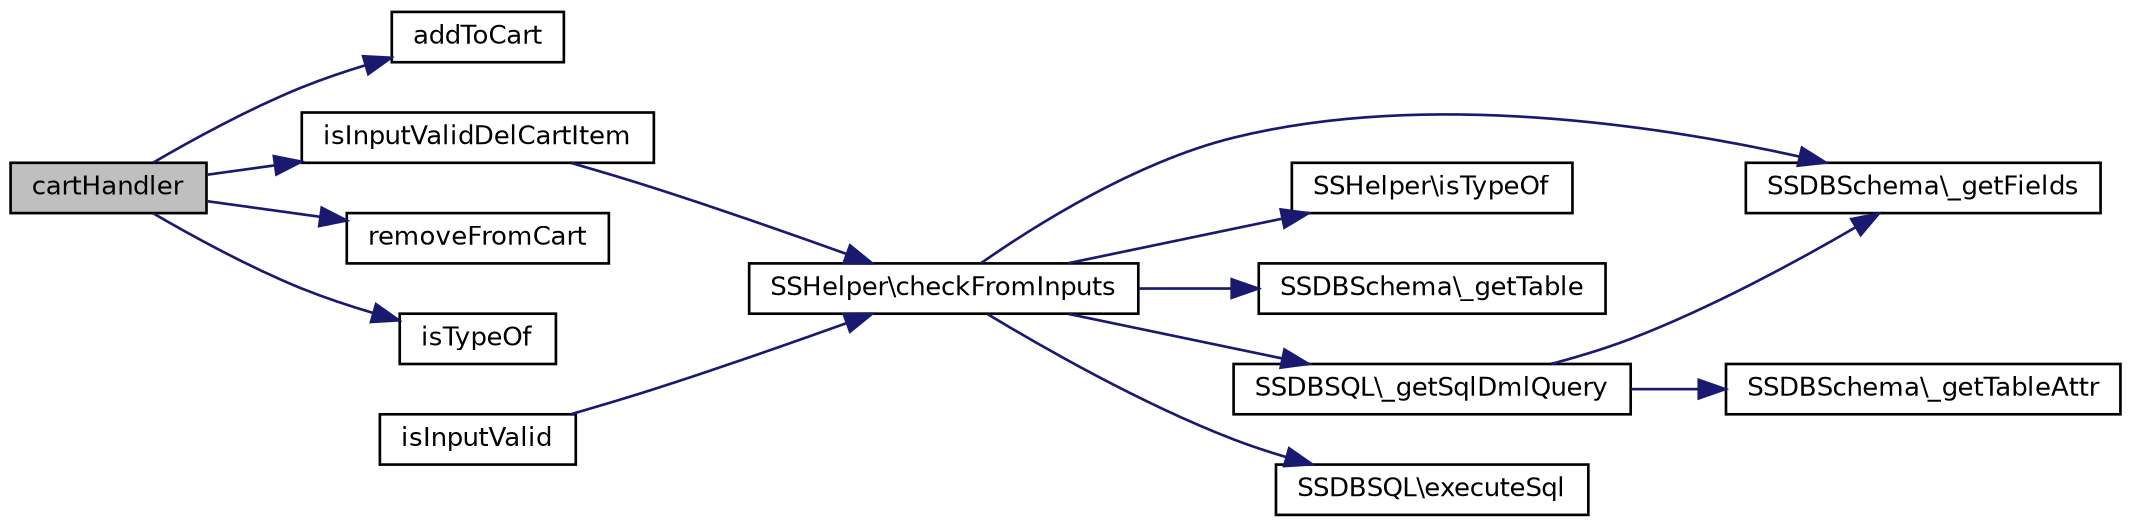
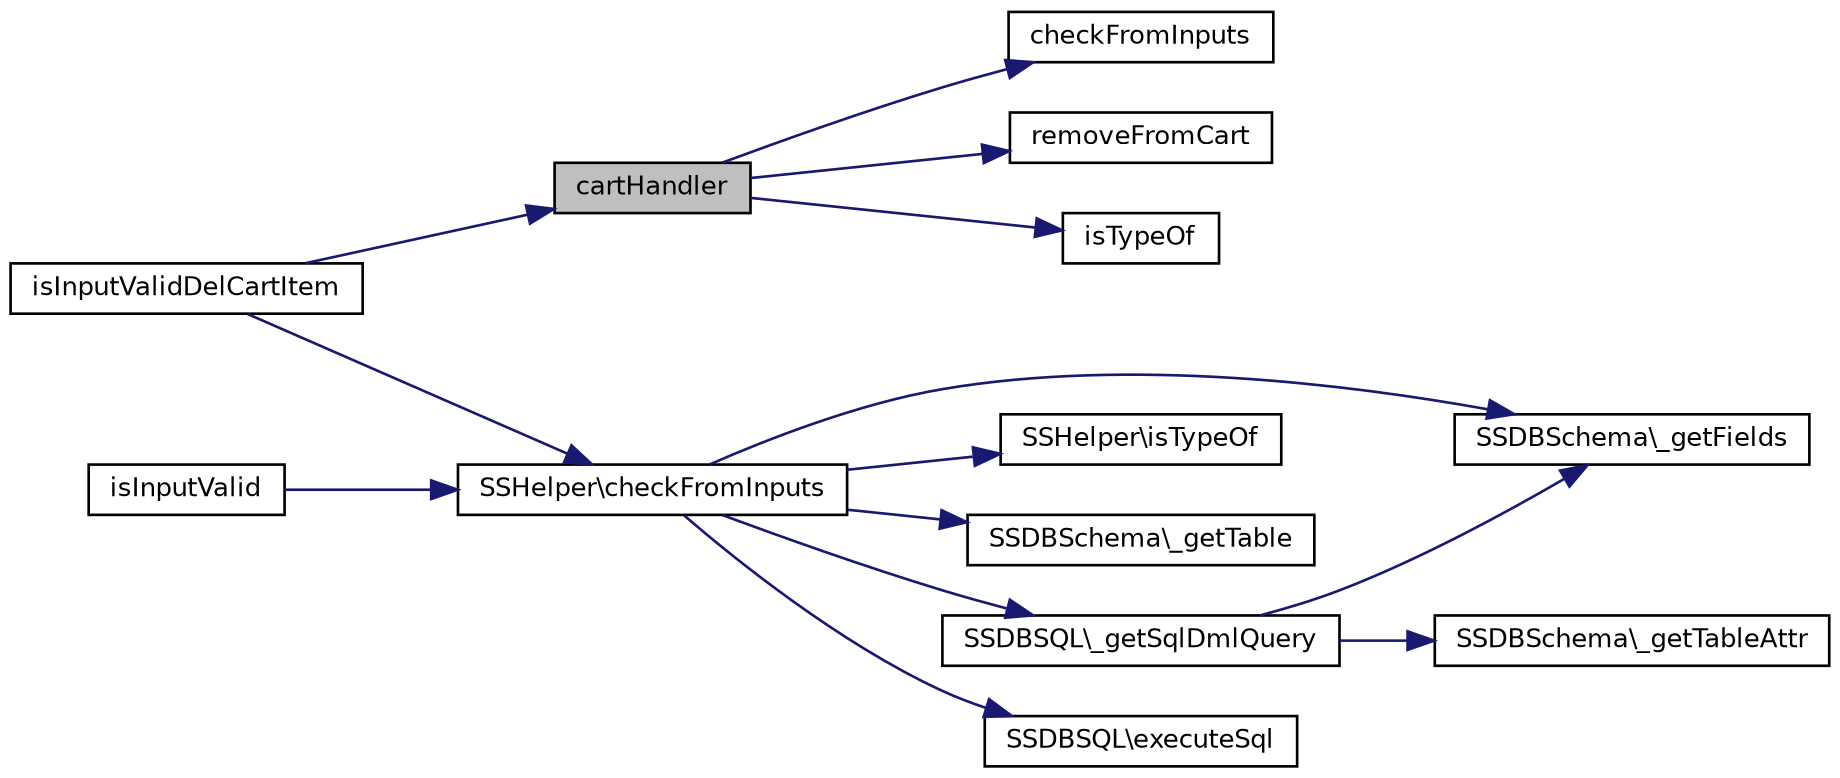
  digraph {
    rankdir=LR
    node [color=black fillcolor=white fontname=Helvetica fontsize=10 shape=record style=filled]
    edge [color=midnightblue fontname=Helvetica fontsize=10 labelfontname=Helvetica labelfontsize=10 style=solid]
    n1 [fillcolor=grey75 fontcolor=black height=0.2 label=cartHandler width=0.4]
-   n2 [height=0.2 label=addToCart width=0.4]
+   n2 [height=0.2 label=checkFromInputs width=0.4]
    n3 [height=0.2 label=isInputValidDelCartItem width=0.4]
    n4 [height=0.2 label=removeFromCart width=0.4]
    n5 [height=0.2 label=isTypeOf width=0.4]
    n6 [height=0.2 label=isInputValid width=0.4]
    n7 [height=0.2 label="SSHelper\\checkFromInputs" width=0.4]
    n8 [height=0.2 label="SSDBSchema\\_getFields" width=0.4]
    n9 [height=0.2 label="SSHelper\\isTypeOf" width=0.4]
    n10 [height=0.2 label="SSDBSchema\\_getTable" width=0.4]
    n11 [height=0.2 label="SSDBSQL\\_getSqlDmlQuery" width=0.4]
    n12 [height=0.2 label="SSDBSQL\\executeSql" width=0.4]
    n13 [height=0.2 label="SSDBSchema\\_getTableAttr" width=0.4]
    n1 -> n2
-   n1 -> n3
+   n3 -> n1
    n1 -> n4
    n1 -> n5
    n3 -> n7
    n6 -> n7
    n7 -> n8
    n7 -> n9
    n7 -> n10
    n7 -> n11
    n7 -> n12
    n11 -> n8
    n11 -> n13
  }
